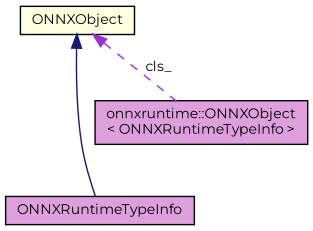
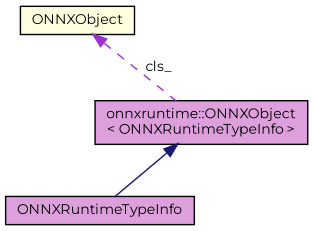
  digraph {
    fontname=Montserrat
    node [color=black fillcolor=plum fontname=Montserrat fontsize=10 shape=record style=filled]
    edge [dir=back fontname=Montserrat fontsize=10 labelfontname=Helvetica labelfontsize=10]
    n1 [fontcolor=black height=0.2 label=ONNXRuntimeTypeInfo width=0.4]
    n2 [height=0.2 label="onnxruntime::ONNXObject\l\< ONNXRuntimeTypeInfo \>" width=0.4]
    n3 [fillcolor=lightyellow height=0.2 label=ONNXObject width=0.4]
-   n3 -> n1 [color=midnightblue style=solid]
+   n2 -> n1 [color=midnightblue style=solid]
    n3 -> n2 [color=darkorchid3 label=" cls_" style=dashed]
  }
